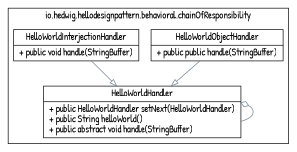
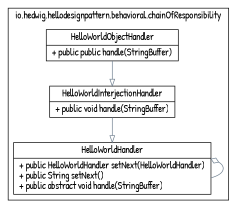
  digraph {
    fontname="Patrick Hand"
    node [fontname="Patrick Hand" shape=record]
    edge [arrowhead=empty color=slategray fontname="Patrick Hand" fontsize=11]
    n1 [label="{HelloWorldObjectHandler | + public public handle(StringBuffer)\l}"]
-   n2 [label="{HelloWorldHandler | + public HelloWorldHandler setNext(HelloWorldHandler)\l+ public String helloWorld()\l+ public abstract void handle(StringBuffer)\l}"]
+   n2 [label="{HelloWorldHandler | + public HelloWorldHandler setNext(HelloWorldHandler)\l+ public String setNext()\l+ public abstract void handle(StringBuffer)\l}"]
    n3 [label="{HelloWorldInterjectionHandler | + public void handle(StringBuffer)\l}"]
    subgraph cluster_1 {
      label="io.hedwig.hellodesignpattern.behavioral.chainOfResponsibility"
      n1
      n2
      n3
    }
-   n1 -> n2
+   n1 -> n3
    n2 -> n2 [arrowtail=odiamond dir=back arrowhead=""]
    n3 -> n2
  }
